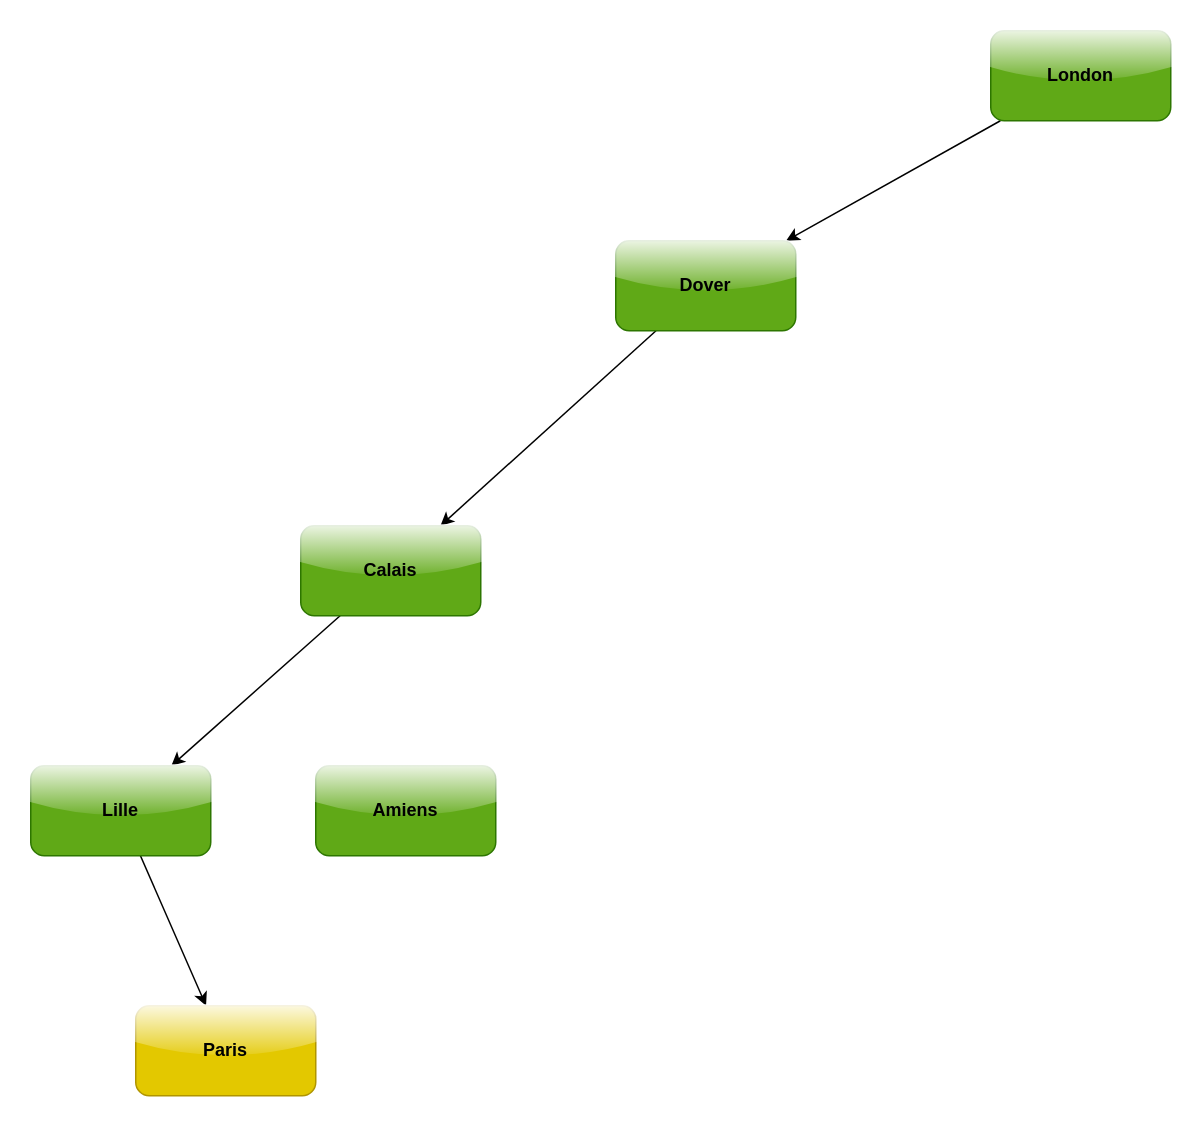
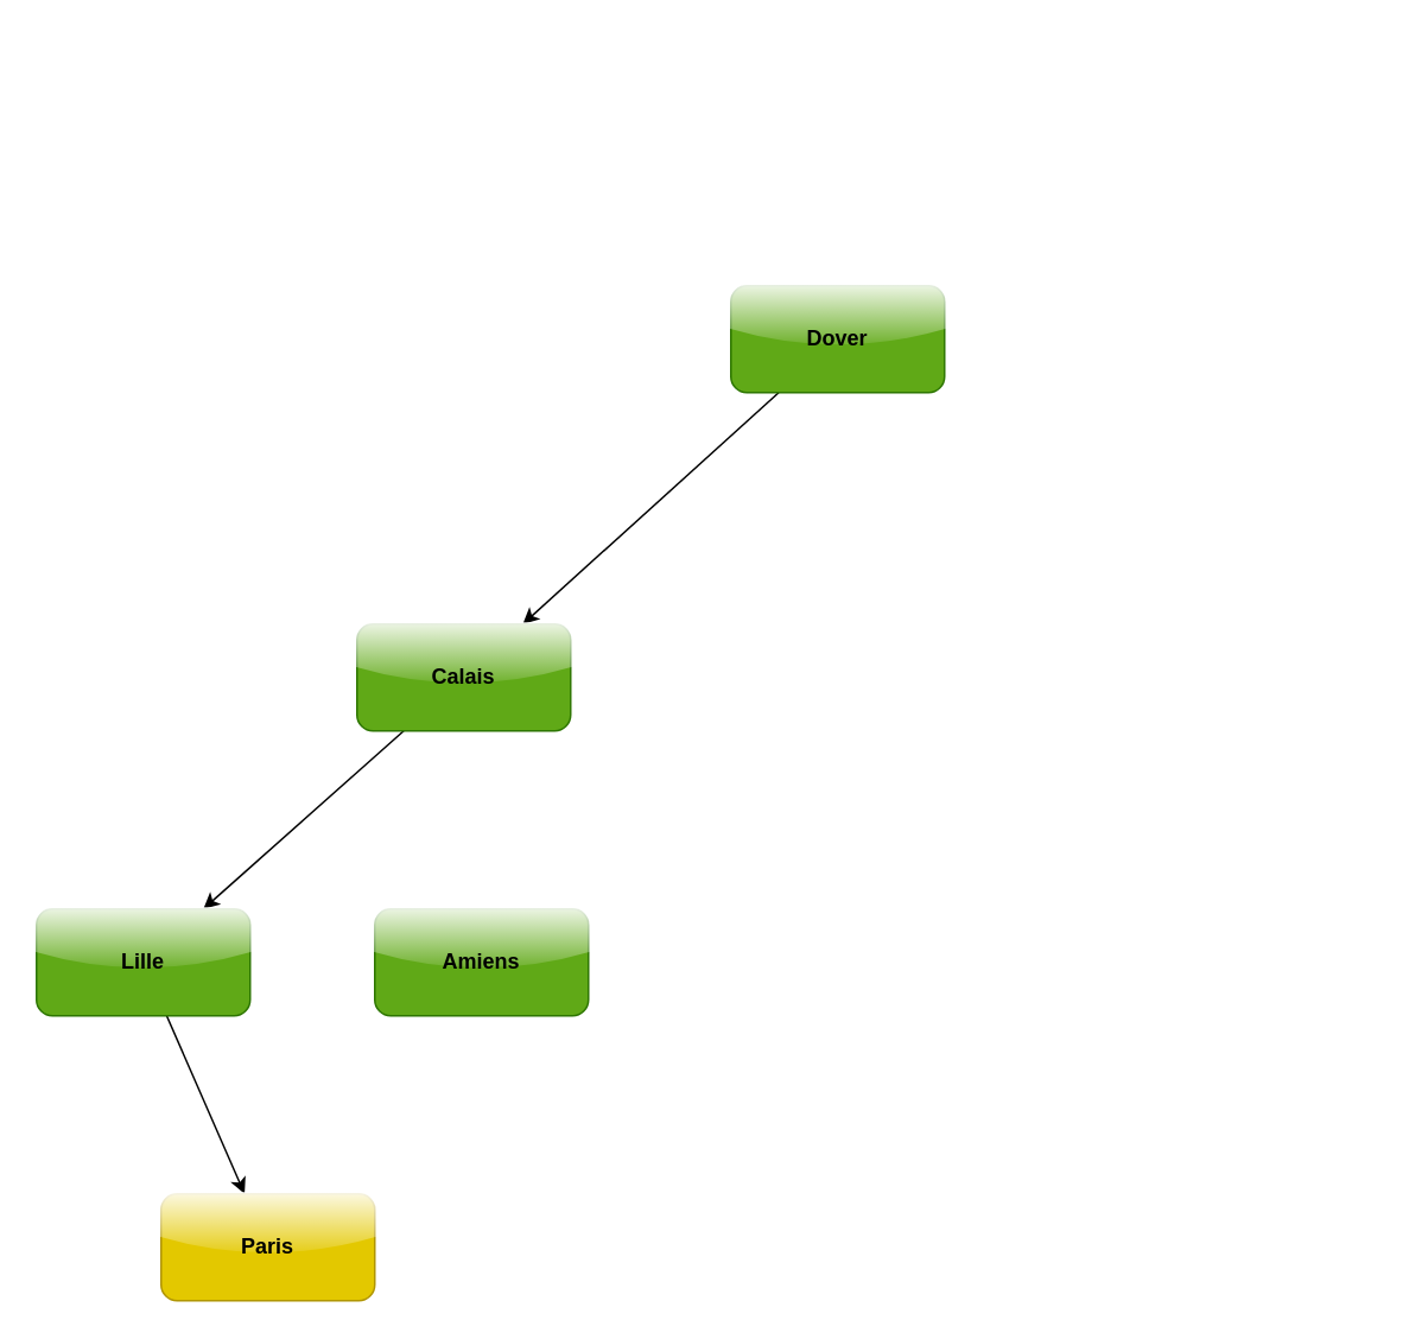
  <mxCell id="0" />
  <mxCell id="1" parent="0" />
- <mxCell id="2" value="" style="edgeStyle=none;html=1;fontColor=#000000;" edge="1" parent="1" source="3" target="5"><mxGeometry relative="1" as="geometry" /></mxCell>
- <mxCell id="3" value="London" style="whiteSpace=wrap;html=1;fillColor=#60a917;fontColor=#000000;strokeColor=#2D7600;fontStyle=1;rounded=1;glass=1;" vertex="1" parent="1"><mxGeometry x="660" y="20" width="120" height="60" as="geometry" /></mxCell>
  <mxCell id="4" value="" style="edgeStyle=none;html=1;fontColor=#000000;" edge="1" parent="1" source="5" target="7"><mxGeometry relative="1" as="geometry" /></mxCell>
  <mxCell id="5" value="Dover" style="whiteSpace=wrap;html=1;fillColor=#60a917;fontColor=#000000;strokeColor=#2D7600;fontStyle=1;rounded=1;glass=1;" vertex="1" parent="1"><mxGeometry x="410" y="160" width="120" height="60" as="geometry" /></mxCell>
  <mxCell id="6" value="" style="edgeStyle=none;html=1;fontColor=#000000;" edge="1" parent="1" source="7" target="9"><mxGeometry relative="1" as="geometry" /></mxCell>
  <mxCell id="7" value="Calais" style="whiteSpace=wrap;html=1;fillColor=#60a917;fontColor=#000000;strokeColor=#2D7600;fontStyle=1;rounded=1;glass=1;" vertex="1" parent="1"><mxGeometry x="200" y="350" width="120" height="60" as="geometry" /></mxCell>
  <mxCell id="8" value="" style="edgeStyle=none;html=1;fontColor=#000000;" edge="1" parent="1" source="9" target="10"><mxGeometry relative="1" as="geometry" /></mxCell>
  <mxCell id="9" value="Lille" style="whiteSpace=wrap;html=1;fillColor=#60a917;fontColor=#000000;strokeColor=#2D7600;fontStyle=1;rounded=1;glass=1;" vertex="1" parent="1"><mxGeometry x="20" y="510" width="120" height="60" as="geometry" /></mxCell>
  <mxCell id="10" value="Paris" style="whiteSpace=wrap;html=1;fillColor=#e3c800;fontColor=#000000;strokeColor=#B09500;fontStyle=1;rounded=1;glass=1;" vertex="1" parent="1"><mxGeometry x="90" y="670" width="120" height="60" as="geometry" /></mxCell>
  <mxCell id="11" value="Amiens" style="whiteSpace=wrap;html=1;fillColor=#60a917;fontColor=#000000;strokeColor=#2D7600;fontStyle=1;rounded=1;glass=1;" vertex="1" parent="1"><mxGeometry x="210" y="510" width="120" height="60" as="geometry" /></mxCell>
